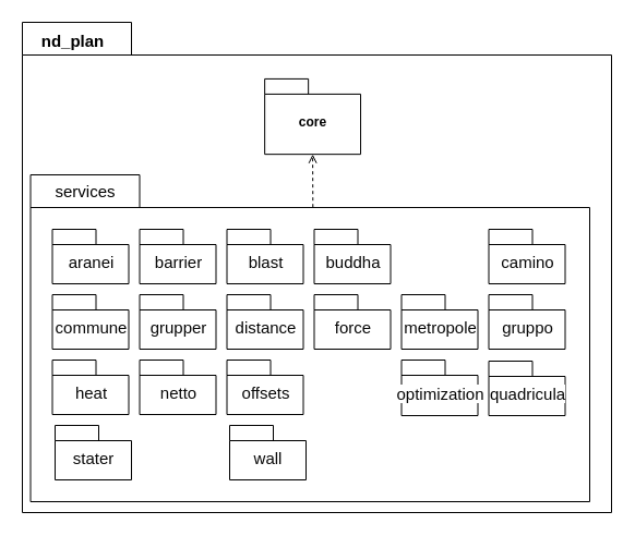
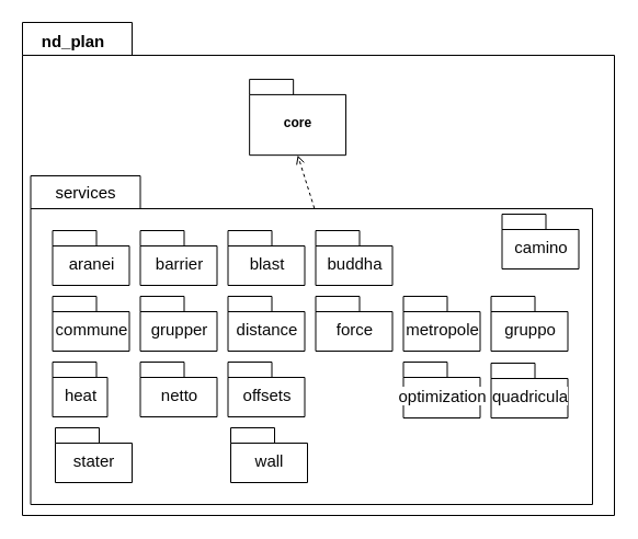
  <mxCell id="0" />
  <mxCell id="1" parent="0" />
  <mxCell id="2" value="" style="group" parent="1" vertex="1" connectable="0"><mxGeometry x="20" y="20" width="540" height="450" as="geometry" /></mxCell>
  <mxCell id="3" value="" style="shape=folder;fontStyle=1;spacingTop=10;tabWidth=100;tabHeight=30;tabPosition=left;html=1;" parent="2" vertex="1"><mxGeometry width="540" height="450.0" as="geometry" /></mxCell>
- <mxCell id="4" value="core" style="shape=folder;fontStyle=1;spacingTop=10;tabWidth=40;tabHeight=14;tabPosition=left;html=1;" parent="2" vertex="1"><mxGeometry x="222.152" y="51.923" width="87.884" height="69.231" as="geometry" /></mxCell>
+ <mxCell id="4" value="core" style="shape=folder;fontStyle=1;spacingTop=10;tabWidth=40;tabHeight=14;tabPosition=left;html=1;" parent="2" vertex="1"><mxGeometry x="207.152" y="51.923" width="87.884" height="69.231" as="geometry" /></mxCell>
  <mxCell id="5" value="&lt;b&gt;nd_plan&lt;/b&gt;" style="text;html=1;strokeColor=none;fillColor=none;align=center;verticalAlign=middle;whiteSpace=wrap;rounded=0;fontFamily=Helvetica;fontSize=15;" parent="2" vertex="1"><mxGeometry x="17.089" width="58.59" height="34.615" as="geometry" /></mxCell>
  <mxCell id="6" value="" style="group" vertex="1" connectable="0" parent="1"><mxGeometry x="27.5" y="160" width="512.5" height="300" as="geometry" /></mxCell>
  <mxCell id="7" value="" style="shape=folder;fontStyle=1;spacingTop=10;tabWidth=100;tabHeight=30;tabPosition=left;html=1;" parent="6" vertex="1"><mxGeometry width="512.5" height="300" as="geometry" /></mxCell>
  <mxCell id="8" value="&lt;span style=&quot;color: rgb(8 , 8 , 8) ; font-size: 15px ; font-weight: 400 ; text-align: left ; background-color: rgb(255 , 255 , 255)&quot;&gt;force&lt;/span&gt;" style="shape=folder;fontStyle=1;spacingTop=10;tabWidth=40;tabHeight=14;tabPosition=left;html=1;" parent="6" vertex="1"><mxGeometry x="260" y="110" width="70" height="50" as="geometry" /></mxCell>
  <mxCell id="9" value="&lt;span style=&quot;color: rgb(8 , 8 , 8) ; font-size: 15px ; font-weight: 400 ; text-align: left ; background-color: rgb(255 , 255 , 255)&quot;&gt;distance&lt;/span&gt;" style="shape=folder;fontStyle=1;spacingTop=10;tabWidth=40;tabHeight=14;tabPosition=left;html=1;" parent="6" vertex="1"><mxGeometry x="180" y="110" width="70" height="50" as="geometry" /></mxCell>
  <mxCell id="10" value="&lt;span style=&quot;color: rgb(8 , 8 , 8) ; font-size: 15px ; font-weight: 400 ; text-align: left ; background-color: rgb(255 , 255 , 255)&quot;&gt;commune&lt;/span&gt;" style="shape=folder;fontStyle=1;spacingTop=10;tabWidth=40;tabHeight=14;tabPosition=left;html=1;" parent="6" vertex="1"><mxGeometry x="20" y="110" width="70" height="50" as="geometry" /></mxCell>
- <mxCell id="11" value="&lt;span style=&quot;color: rgb(8 , 8 , 8) ; font-size: 15px ; font-weight: 400 ; text-align: left ; background-color: rgb(255 , 255 , 255)&quot;&gt;camino&lt;/span&gt;" style="shape=folder;fontStyle=1;spacingTop=10;tabWidth=40;tabHeight=14;tabPosition=left;html=1;" parent="6" vertex="1"><mxGeometry x="420" y="50" width="70" height="50" as="geometry" /></mxCell>
+ <mxCell id="11" value="&lt;span style=&quot;color: rgb(8 , 8 , 8) ; font-size: 15px ; font-weight: 400 ; text-align: left ; background-color: rgb(255 , 255 , 255)&quot;&gt;camino&lt;/span&gt;" style="shape=folder;fontStyle=1;spacingTop=10;tabWidth=40;tabHeight=14;tabPosition=left;html=1;" parent="6" vertex="1"><mxGeometry x="430" y="35" width="70" height="50" as="geometry" /></mxCell>
  <mxCell id="12" value="&lt;span style=&quot;color: rgb(8 , 8 , 8) ; font-size: 15px ; font-weight: 400 ; text-align: left ; background-color: rgb(255 , 255 , 255)&quot;&gt;buddha&lt;/span&gt;" style="shape=folder;fontStyle=1;spacingTop=10;tabWidth=40;tabHeight=14;tabPosition=left;html=1;" parent="6" vertex="1"><mxGeometry x="260" y="50" width="70" height="50" as="geometry" /></mxCell>
  <mxCell id="13" value="&lt;span style=&quot;color: rgb(8 , 8 , 8) ; font-size: 15px ; font-weight: 400 ; text-align: left ; background-color: rgb(255 , 255 , 255)&quot;&gt;blast&lt;/span&gt;" style="shape=folder;fontStyle=1;spacingTop=10;tabWidth=40;tabHeight=14;tabPosition=left;html=1;" parent="6" vertex="1"><mxGeometry x="180" y="50" width="70" height="50" as="geometry" /></mxCell>
  <mxCell id="14" value="&lt;span style=&quot;color: rgb(8 , 8 , 8) ; font-size: 15px ; font-weight: 400 ; text-align: left ; background-color: rgb(255 , 255 , 255)&quot;&gt;barrier&lt;/span&gt;" style="shape=folder;fontStyle=1;spacingTop=10;tabWidth=40;tabHeight=14;tabPosition=left;html=1;" parent="6" vertex="1"><mxGeometry x="100" y="50" width="70" height="50" as="geometry" /></mxCell>
  <mxCell id="15" value="&lt;span style=&quot;color: rgb(8 , 8 , 8) ; font-size: 15px ; font-weight: 400 ; text-align: left ; background-color: rgb(255 , 255 , 255)&quot;&gt;aranei&lt;/span&gt;" style="shape=folder;fontStyle=1;spacingTop=10;tabWidth=40;tabHeight=14;tabPosition=left;html=1;" parent="6" vertex="1"><mxGeometry x="20" y="50" width="70" height="50" as="geometry" /></mxCell>
  <mxCell id="16" value="&lt;span style=&quot;color: rgb(8 , 8 , 8) ; font-size: 15px ; font-weight: 400 ; text-align: left ; background-color: rgb(255 , 255 , 255)&quot;&gt;gruppo&lt;/span&gt;" style="shape=folder;fontStyle=1;spacingTop=10;tabWidth=40;tabHeight=14;tabPosition=left;html=1;" parent="6" vertex="1"><mxGeometry x="420" y="110" width="70" height="50" as="geometry" /></mxCell>
  <mxCell id="17" value="&lt;span style=&quot;color: rgb(8 , 8 , 8) ; font-size: 15px ; font-weight: 400 ; text-align: left ; background-color: rgb(255 , 255 , 255)&quot;&gt;grupper&lt;/span&gt;" style="shape=folder;fontStyle=1;spacingTop=10;tabWidth=40;tabHeight=14;tabPosition=left;html=1;" parent="6" vertex="1"><mxGeometry x="100" y="110" width="70" height="50" as="geometry" /></mxCell>
  <mxCell id="18" value="&lt;span style=&quot;color: rgb(8 , 8 , 8) ; font-size: 15px ; font-weight: 400 ; text-align: left ; background-color: rgb(255 , 255 , 255)&quot;&gt;metropole&lt;/span&gt;" style="shape=folder;fontStyle=1;spacingTop=10;tabWidth=40;tabHeight=14;tabPosition=left;html=1;" parent="6" vertex="1"><mxGeometry x="340" y="110" width="70" height="50" as="geometry" /></mxCell>
  <mxCell id="19" value="&lt;span style=&quot;color: rgb(8 , 8 , 8) ; font-size: 15px ; font-weight: 400 ; text-align: left ; background-color: rgb(255 , 255 , 255)&quot;&gt;offsets&lt;/span&gt;" style="shape=folder;fontStyle=1;spacingTop=10;tabWidth=40;tabHeight=14;tabPosition=left;html=1;" parent="6" vertex="1"><mxGeometry x="180" y="170" width="70" height="50" as="geometry" /></mxCell>
  <mxCell id="20" value="&lt;span style=&quot;color: rgb(8 , 8 , 8) ; font-size: 15px ; font-weight: 400 ; text-align: left ; background-color: rgb(255 , 255 , 255)&quot;&gt;netto&lt;/span&gt;" style="shape=folder;fontStyle=1;spacingTop=10;tabWidth=40;tabHeight=14;tabPosition=left;html=1;" parent="6" vertex="1"><mxGeometry x="100" y="170" width="70" height="50" as="geometry" /></mxCell>
- <mxCell id="21" value="&lt;span style=&quot;color: rgb(8 , 8 , 8) ; font-size: 15px ; font-weight: 400 ; text-align: left ; background-color: rgb(255 , 255 , 255)&quot;&gt;heat&lt;/span&gt;" style="shape=folder;fontStyle=1;spacingTop=10;tabWidth=40;tabHeight=14;tabPosition=left;html=1;" parent="6" vertex="1"><mxGeometry x="20" y="170" width="70" height="50" as="geometry" /></mxCell>
+ <mxCell id="21" value="&lt;span style=&quot;color: rgb(8 , 8 , 8) ; font-size: 15px ; font-weight: 400 ; text-align: left ; background-color: rgb(255 , 255 , 255)&quot;&gt;heat&lt;/span&gt;" style="shape=folder;fontStyle=1;spacingTop=10;tabWidth=40;tabHeight=14;tabPosition=left;html=1;" parent="6" vertex="1"><mxGeometry x="20" y="170" width="50" height="50" as="geometry" /></mxCell>
  <mxCell id="22" value="&lt;span style=&quot;color: rgb(8 , 8 , 8) ; font-size: 15px ; font-weight: 400 ; text-align: left ; background-color: rgb(255 , 255 , 255)&quot;&gt;optimization&lt;/span&gt;" style="shape=folder;fontStyle=1;spacingTop=10;tabWidth=40;tabHeight=14;tabPosition=left;html=1;" parent="6" vertex="1"><mxGeometry x="340" y="170" width="70" height="51" as="geometry" /></mxCell>
  <mxCell id="23" value="&lt;span style=&quot;color: rgb(8 , 8 , 8) ; font-size: 15px ; font-weight: 400 ; text-align: left ; background-color: rgb(255 , 255 , 255)&quot;&gt;quadricula&lt;/span&gt;" style="shape=folder;fontStyle=1;spacingTop=10;tabWidth=40;tabHeight=14;tabPosition=left;html=1;" parent="6" vertex="1"><mxGeometry x="420" y="171" width="70" height="50" as="geometry" /></mxCell>
  <mxCell id="24" value="services" style="text;html=1;strokeColor=none;fillColor=none;align=center;verticalAlign=middle;whiteSpace=wrap;rounded=0;fontFamily=Helvetica;fontSize=15;" parent="6" vertex="1"><mxGeometry x="20" width="60" height="30" as="geometry" /></mxCell>
  <mxCell id="25" value="&lt;span style=&quot;color: rgb(8 , 8 , 8) ; font-size: 15px ; font-weight: 400 ; text-align: left ; background-color: rgb(255 , 255 , 255)&quot;&gt;stater&lt;/span&gt;" style="shape=folder;fontStyle=1;spacingTop=10;tabWidth=40;tabHeight=14;tabPosition=left;html=1;" parent="6" vertex="1"><mxGeometry x="22.5" y="230" width="70" height="50" as="geometry" /></mxCell>
  <mxCell id="26" value="&lt;span style=&quot;color: rgb(8 , 8 , 8) ; font-size: 15px ; font-weight: 400 ; text-align: left ; background-color: rgb(255 , 255 , 255)&quot;&gt;wall&lt;/span&gt;" style="shape=folder;fontStyle=1;spacingTop=10;tabWidth=40;tabHeight=14;tabPosition=left;html=1;" parent="6" vertex="1"><mxGeometry x="182.5" y="230" width="70" height="50" as="geometry" /></mxCell>
  <mxCell id="27" value="" style="endArrow=open;dashed=1;html=1;rounded=0;endFill=0;exitX=0.505;exitY=0.099;exitDx=0;exitDy=0;exitPerimeter=0;entryX=0.5;entryY=1;entryDx=0;entryDy=0;entryPerimeter=0;" edge="1" parent="1" source="7" target="4"><mxGeometry width="50" height="50" relative="1" as="geometry"><mxPoint x="300" y="190" as="sourcePoint" /><mxPoint x="290" y="160" as="targetPoint" /></mxGeometry></mxCell>
